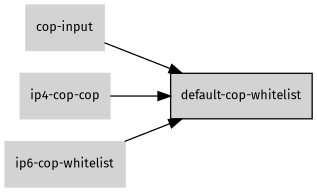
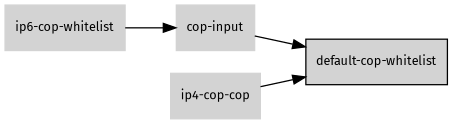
  digraph {
    fontname="Fira Sans"
    rankdir=LR
    node [color=lightgray fillcolor=lightgray fontcolor=black fontname="Fira Sans" fontsize=10 shape=box style=filled]
    edge [fontname="Fira Sans" fontsize=8]
    "default-cop-whitelist" [color=black]
    "cop-input"
    n3 [label="ip4-cop-cop"]
    "ip6-cop-whitelist"
    "cop-input" -> "default-cop-whitelist"
    n3 -> "default-cop-whitelist"
-   "ip6-cop-whitelist" -> "default-cop-whitelist"
+   "ip6-cop-whitelist" -> "cop-input"
  }
